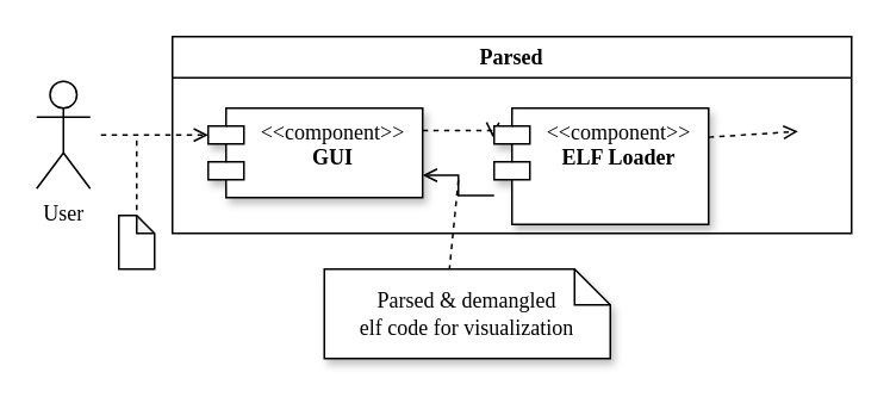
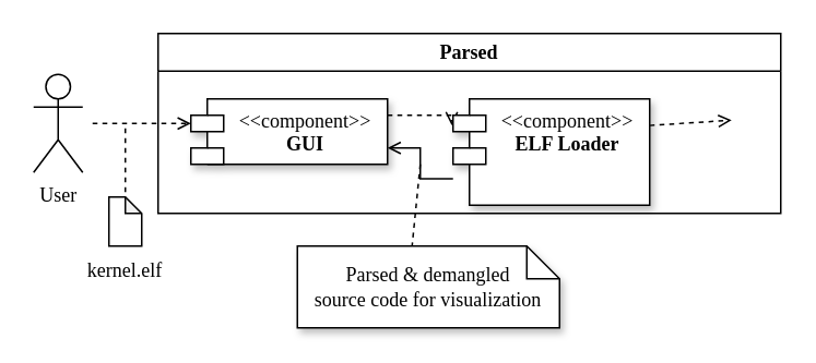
  <mxCell id="0" />
  <mxCell id="1" parent="0" />
  <mxCell id="2" value="Parsed" style="swimlane;whiteSpace=wrap;html=1;fontFamily=Computer Modern;" parent="1" vertex="1"><mxGeometry x="96" y="20" width="380" height="110" as="geometry" /></mxCell>
  <mxCell id="3" style="edgeStyle=orthogonalEdgeStyle;rounded=0;orthogonalLoop=1;jettySize=auto;html=1;exitX=1;exitY=0.25;exitDx=0;exitDy=0;entryX=-0.007;entryY=0.248;entryDx=0;entryDy=0;entryPerimeter=0;dashed=1;endArrow=open;endFill=0;" parent="2" source="4" target="5" edge="1"><mxGeometry relative="1" as="geometry" /></mxCell>
- <mxCell id="4" value="&amp;lt;&amp;lt;component&amp;gt;&amp;gt;&lt;br&gt;&lt;b&gt;GUI&lt;/b&gt;" style="shape=module;align=left;spacingLeft=20;align=center;verticalAlign=top;whiteSpace=wrap;html=1;shadow=1;fontFamily=Computer Modern;" parent="2" vertex="1"><mxGeometry x="20" y="40" width="120" height="50" as="geometry" /></mxCell>
+ <mxCell id="4" value="&amp;lt;&amp;lt;component&amp;gt;&amp;gt;&lt;br&gt;&lt;b&gt;GUI&lt;/b&gt;" style="shape=module;align=left;spacingLeft=20;align=center;verticalAlign=top;whiteSpace=wrap;html=1;shadow=1;fontFamily=Computer Modern;" parent="2" vertex="1"><mxGeometry x="20" y="40" width="120" height="40" as="geometry" /></mxCell>
  <mxCell id="5" value="&amp;lt;&amp;lt;component&amp;gt;&amp;gt;&lt;br&gt;&lt;b&gt;ELF Loader&lt;/b&gt;" style="shape=module;align=left;spacingLeft=20;align=center;verticalAlign=top;whiteSpace=wrap;html=1;shadow=1;fontFamily=Computer Modern;" parent="2" vertex="1"><mxGeometry x="180" y="40" width="120" height="65" as="geometry" /></mxCell>
  <mxCell id="6" style="edgeStyle=orthogonalEdgeStyle;rounded=0;orthogonalLoop=1;jettySize=auto;html=1;exitX=0;exitY=0.75;exitDx=0;exitDy=0;entryX=1;entryY=0.75;entryDx=0;entryDy=0;exitPerimeter=0;endArrow=open;endFill=0;" parent="2" source="5" target="4" edge="1"><mxGeometry relative="1" as="geometry"><mxPoint x="150" y="63" as="sourcePoint" /><mxPoint x="219" y="62" as="targetPoint" /></mxGeometry></mxCell>
  <mxCell id="7" value="" style="endArrow=open;html=1;rounded=0;exitX=1;exitY=0.25;exitDx=0;exitDy=0;dashed=1;endFill=0;" parent="2" source="5" edge="1"><mxGeometry width="50" height="50" relative="1" as="geometry"><mxPoint x="340" y="90" as="sourcePoint" /><mxPoint x="350" y="53" as="targetPoint" /></mxGeometry></mxCell>
  <mxCell id="8" value="User" style="shape=umlActor;verticalLabelPosition=bottom;verticalAlign=top;html=1;fontFamily=Computer Modern;" parent="1" vertex="1"><mxGeometry x="20" y="45" width="30" height="60" as="geometry" /></mxCell>
- <mxCell id="9" value="Parsed &amp;amp; demangled &lt;br&gt;elf code for visualization" style="shape=note;size=20;whiteSpace=wrap;html=1;shadow=1;fontFamily=Computer Modern;" parent="1" vertex="1"><mxGeometry x="181" y="150" width="160" height="50" as="geometry" /></mxCell>
+ <mxCell id="9" value="Parsed &amp;amp; demangled &lt;br&gt;source code for visualization" style="shape=note;size=20;whiteSpace=wrap;html=1;shadow=1;fontFamily=Computer Modern;" parent="1" vertex="1"><mxGeometry x="181" y="150" width="160" height="50" as="geometry" /></mxCell>
  <mxCell id="10" value="" style="endArrow=open;html=1;rounded=0;entryX=0;entryY=0;entryDx=0;entryDy=15;entryPerimeter=0;dashed=1;endFill=0;" parent="1" target="4" edge="1"><mxGeometry width="50" height="50" relative="1" as="geometry"><mxPoint x="56" y="75" as="sourcePoint" /><mxPoint x="116" y="60" as="targetPoint" /></mxGeometry></mxCell>
  <mxCell id="11" value="" style="endArrow=none;dashed=1;html=1;rounded=0;entryX=0;entryY=0;entryDx=70;entryDy=0;entryPerimeter=0;" parent="1" target="9" edge="1"><mxGeometry width="50" height="50" relative="1" as="geometry"><mxPoint x="256" y="100" as="sourcePoint" /><mxPoint x="136" y="160" as="targetPoint" /></mxGeometry></mxCell>
  <mxCell id="12" value="" style="shape=note;whiteSpace=wrap;html=1;backgroundOutline=1;darkOpacity=0.05;size=10;" parent="1" vertex="1"><mxGeometry x="66" y="120" width="20" height="30" as="geometry" /></mxCell>
+ <mxCell id="13" value="kernel.elf" style="text;html=1;strokeColor=none;fillColor=none;align=center;verticalAlign=middle;whiteSpace=wrap;rounded=0;fontFamily=Computer Modern;" parent="1" vertex="1"><mxGeometry x="46" y="150" width="60" height="30" as="geometry" /></mxCell>
  <mxCell id="14" value="" style="endArrow=none;dashed=1;html=1;rounded=0;exitX=0;exitY=0;exitDx=10;exitDy=0;exitPerimeter=0;" parent="1" edge="1"><mxGeometry width="50" height="50" relative="1" as="geometry"><mxPoint x="76" y="117" as="sourcePoint" /><mxPoint x="76" y="77" as="targetPoint" /></mxGeometry></mxCell>
